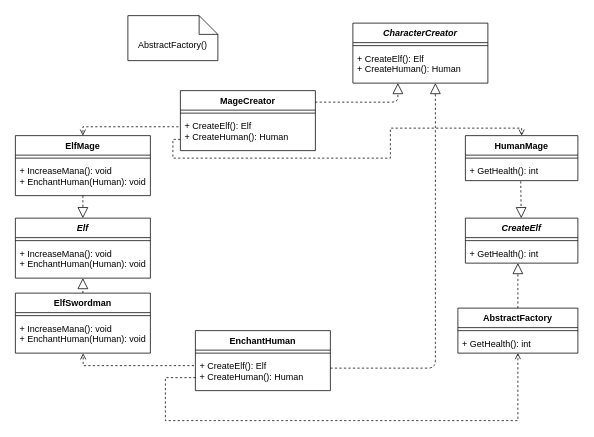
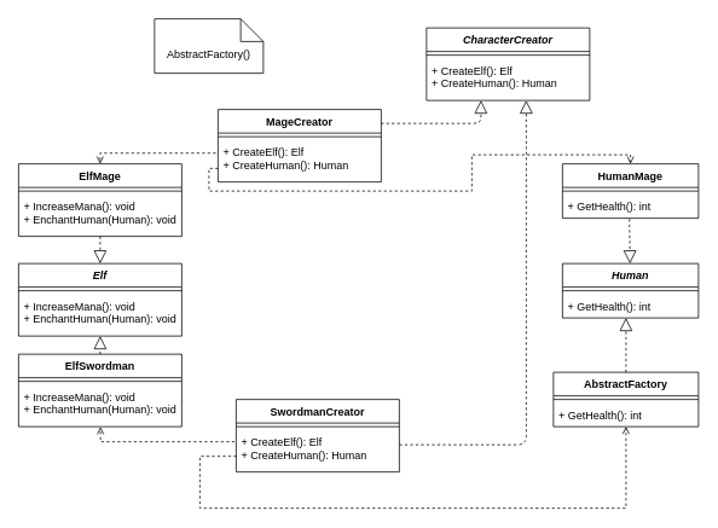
  <mxCell id="0" />
  <mxCell id="1" parent="0" />
  <mxCell id="2" value="Elf" style="swimlane;fontStyle=3;align=center;verticalAlign=top;childLayout=stackLayout;horizontal=1;startSize=26;horizontalStack=0;resizeParent=1;resizeParentMax=0;resizeLast=0;collapsible=1;marginBottom=0;strokeWidth=1;" parent="1" vertex="1"><mxGeometry x="20" y="290" width="180" height="80" as="geometry" /></mxCell>
  <mxCell id="3" value="" style="line;strokeWidth=1;fillColor=none;align=left;verticalAlign=middle;spacingTop=-1;spacingLeft=3;spacingRight=3;rotatable=0;labelPosition=right;points=[];portConstraint=eastwest;strokeColor=inherit;" parent="2" vertex="1"><mxGeometry y="26" width="180" height="8" as="geometry" /></mxCell>
  <mxCell id="4" value="+ IncreaseMana(): void&#10;+ EnchantHuman(Human): void" style="text;strokeColor=none;fillColor=none;align=left;verticalAlign=top;spacingLeft=4;spacingRight=4;overflow=hidden;rotatable=0;points=[[0,0.5],[1,0.5]];portConstraint=eastwest;strokeWidth=1;" parent="2" vertex="1"><mxGeometry y="34" width="180" height="46" as="geometry" /></mxCell>
  <mxCell id="5" value="ElfMage" style="swimlane;fontStyle=1;align=center;verticalAlign=top;childLayout=stackLayout;horizontal=1;startSize=26;horizontalStack=0;resizeParent=1;resizeParentMax=0;resizeLast=0;collapsible=1;marginBottom=0;strokeWidth=1;" parent="1" vertex="1"><mxGeometry x="20" y="180" width="180" height="80" as="geometry" /></mxCell>
  <mxCell id="6" value="" style="line;strokeWidth=1;fillColor=none;align=left;verticalAlign=middle;spacingTop=-1;spacingLeft=3;spacingRight=3;rotatable=0;labelPosition=right;points=[];portConstraint=eastwest;strokeColor=inherit;" parent="5" vertex="1"><mxGeometry y="26" width="180" height="8" as="geometry" /></mxCell>
  <mxCell id="7" value="+ IncreaseMana(): void&#10;+ EnchantHuman(Human): void" style="text;strokeColor=none;fillColor=none;align=left;verticalAlign=top;spacingLeft=4;spacingRight=4;overflow=hidden;rotatable=0;points=[[0,0.5],[1,0.5]];portConstraint=eastwest;strokeWidth=1;" parent="5" vertex="1"><mxGeometry y="34" width="180" height="46" as="geometry" /></mxCell>
  <mxCell id="8" value="" style="endArrow=block;dashed=1;endFill=0;endSize=12;html=1;entryX=0.5;entryY=0;entryDx=0;entryDy=0;" parent="1" source="7" target="2" edge="1"><mxGeometry width="160" relative="1" as="geometry"><mxPoint x="30" y="230" as="sourcePoint" /><mxPoint x="280" y="440" as="targetPoint" /></mxGeometry></mxCell>
  <mxCell id="9" value="ElfSwordman" style="swimlane;fontStyle=1;align=center;verticalAlign=top;childLayout=stackLayout;horizontal=1;startSize=26;horizontalStack=0;resizeParent=1;resizeParentMax=0;resizeLast=0;collapsible=1;marginBottom=0;strokeWidth=1;" parent="1" vertex="1"><mxGeometry x="20" y="390" width="180" height="80" as="geometry" /></mxCell>
  <mxCell id="10" value="" style="line;strokeWidth=1;fillColor=none;align=left;verticalAlign=middle;spacingTop=-1;spacingLeft=3;spacingRight=3;rotatable=0;labelPosition=right;points=[];portConstraint=eastwest;strokeColor=inherit;" parent="9" vertex="1"><mxGeometry y="26" width="180" height="8" as="geometry" /></mxCell>
  <mxCell id="11" value="+ IncreaseMana(): void&#10;+ EnchantHuman(Human): void" style="text;strokeColor=none;fillColor=none;align=left;verticalAlign=top;spacingLeft=4;spacingRight=4;overflow=hidden;rotatable=0;points=[[0,0.5],[1,0.5]];portConstraint=eastwest;strokeWidth=1;" parent="9" vertex="1"><mxGeometry y="34" width="180" height="46" as="geometry" /></mxCell>
  <mxCell id="12" value="" style="endArrow=block;dashed=1;endFill=0;endSize=12;html=1;exitX=0.5;exitY=0;exitDx=0;exitDy=0;" parent="1" source="9" target="4" edge="1"><mxGeometry width="160" relative="1" as="geometry"><mxPoint x="260" y="230" as="sourcePoint" /><mxPoint x="150" y="370" as="targetPoint" /></mxGeometry></mxCell>
  <mxCell id="13" value="MageCreator" style="swimlane;fontStyle=1;align=center;verticalAlign=top;childLayout=stackLayout;horizontal=1;startSize=26;horizontalStack=0;resizeParent=1;resizeParentMax=0;resizeLast=0;collapsible=1;marginBottom=0;strokeWidth=1;" parent="1" vertex="1"><mxGeometry x="240" y="120" width="180" height="80" as="geometry"><mxRectangle x="260" y="240" width="130" height="30" as="alternateBounds" /></mxGeometry></mxCell>
  <mxCell id="14" value="" style="line;strokeWidth=1;fillColor=none;align=left;verticalAlign=middle;spacingTop=-1;spacingLeft=3;spacingRight=3;rotatable=0;labelPosition=right;points=[];portConstraint=eastwest;strokeColor=inherit;" parent="13" vertex="1"><mxGeometry y="26" width="180" height="8" as="geometry" /></mxCell>
  <mxCell id="15" value="+ CreateElf(): Elf&#10;+ CreateHuman(): Human" style="text;strokeColor=none;fillColor=none;align=left;verticalAlign=top;spacingLeft=4;spacingRight=4;overflow=hidden;rotatable=0;points=[[0,0.5],[1,0.5]];portConstraint=eastwest;strokeWidth=1;" parent="13" vertex="1"><mxGeometry y="34" width="180" height="46" as="geometry" /></mxCell>
  <mxCell id="16" value="AbstractFactory()" style="shape=note2;boundedLbl=1;whiteSpace=wrap;html=1;size=25;verticalAlign=top;align=center;strokeWidth=1;" parent="1" vertex="1"><mxGeometry x="170" y="20" width="120" height="60" as="geometry" /></mxCell>
- <mxCell id="17" value="CreateElf" style="swimlane;fontStyle=3;align=center;verticalAlign=top;childLayout=stackLayout;horizontal=1;startSize=26;horizontalStack=0;resizeParent=1;resizeParentMax=0;resizeLast=0;collapsible=1;marginBottom=0;strokeWidth=1;" parent="1" vertex="1"><mxGeometry x="620" y="290" width="150" height="60" as="geometry" /></mxCell>
+ <mxCell id="17" value="Human" style="swimlane;fontStyle=3;align=center;verticalAlign=top;childLayout=stackLayout;horizontal=1;startSize=26;horizontalStack=0;resizeParent=1;resizeParentMax=0;resizeLast=0;collapsible=1;marginBottom=0;strokeWidth=1;" parent="1" vertex="1"><mxGeometry x="620" y="290" width="150" height="60" as="geometry" /></mxCell>
  <mxCell id="18" value="" style="line;strokeWidth=1;fillColor=none;align=left;verticalAlign=middle;spacingTop=-1;spacingLeft=3;spacingRight=3;rotatable=0;labelPosition=right;points=[];portConstraint=eastwest;strokeColor=inherit;" parent="17" vertex="1"><mxGeometry y="26" width="150" height="8" as="geometry" /></mxCell>
  <mxCell id="19" value="+ GetHealth(): int" style="text;strokeColor=none;fillColor=none;align=left;verticalAlign=top;spacingLeft=4;spacingRight=4;overflow=hidden;rotatable=0;points=[[0,0.5],[1,0.5]];portConstraint=eastwest;strokeWidth=1;" parent="17" vertex="1"><mxGeometry y="34" width="150" height="26" as="geometry" /></mxCell>
  <mxCell id="20" value="HumanMage" style="swimlane;fontStyle=1;align=center;verticalAlign=top;childLayout=stackLayout;horizontal=1;startSize=26;horizontalStack=0;resizeParent=1;resizeParentMax=0;resizeLast=0;collapsible=1;marginBottom=0;strokeWidth=1;" parent="1" vertex="1"><mxGeometry x="620" y="180" width="150" height="60" as="geometry" /></mxCell>
  <mxCell id="21" value="" style="line;strokeWidth=1;fillColor=none;align=left;verticalAlign=middle;spacingTop=-1;spacingLeft=3;spacingRight=3;rotatable=0;labelPosition=right;points=[];portConstraint=eastwest;strokeColor=inherit;" parent="20" vertex="1"><mxGeometry y="26" width="150" height="8" as="geometry" /></mxCell>
  <mxCell id="22" value="+ GetHealth(): int" style="text;strokeColor=none;fillColor=none;align=left;verticalAlign=top;spacingLeft=4;spacingRight=4;overflow=hidden;rotatable=0;points=[[0,0.5],[1,0.5]];portConstraint=eastwest;strokeWidth=1;" parent="20" vertex="1"><mxGeometry y="34" width="150" height="26" as="geometry" /></mxCell>
  <mxCell id="23" value="" style="endArrow=block;dashed=1;endFill=0;endSize=12;html=1;exitX=0.492;exitY=1.033;exitDx=0;exitDy=0;exitPerimeter=0;" parent="1" source="22" target="17" edge="1"><mxGeometry width="160" relative="1" as="geometry"><mxPoint x="460" y="230" as="sourcePoint" /><mxPoint x="710" y="440" as="targetPoint" /></mxGeometry></mxCell>
  <mxCell id="24" value="AbstractFactory" style="swimlane;fontStyle=1;align=center;verticalAlign=top;childLayout=stackLayout;horizontal=1;startSize=26;horizontalStack=0;resizeParent=1;resizeParentMax=0;resizeLast=0;collapsible=1;marginBottom=0;strokeWidth=1;" parent="1" vertex="1"><mxGeometry x="610" y="410" width="160" height="60" as="geometry" /></mxCell>
  <mxCell id="25" value="" style="line;strokeWidth=1;fillColor=none;align=left;verticalAlign=middle;spacingTop=-1;spacingLeft=3;spacingRight=3;rotatable=0;labelPosition=right;points=[];portConstraint=eastwest;strokeColor=inherit;" parent="24" vertex="1"><mxGeometry y="26" width="160" height="8" as="geometry" /></mxCell>
  <mxCell id="26" value="+ GetHealth(): int" style="text;strokeColor=none;fillColor=none;align=left;verticalAlign=top;spacingLeft=4;spacingRight=4;overflow=hidden;rotatable=0;points=[[0,0.5],[1,0.5]];portConstraint=eastwest;strokeWidth=1;" parent="24" vertex="1"><mxGeometry y="34" width="160" height="26" as="geometry" /></mxCell>
  <mxCell id="27" value="" style="endArrow=block;dashed=1;endFill=0;endSize=12;html=1;exitX=0.5;exitY=0;exitDx=0;exitDy=0;" parent="1" source="24" edge="1"><mxGeometry width="160" relative="1" as="geometry"><mxPoint x="690" y="230" as="sourcePoint" /><mxPoint x="690" y="350" as="targetPoint" /></mxGeometry></mxCell>
- <mxCell id="28" value="EnchantHuman" style="swimlane;fontStyle=1;align=center;verticalAlign=top;childLayout=stackLayout;horizontal=1;startSize=26;horizontalStack=0;resizeParent=1;resizeParentMax=0;resizeLast=0;collapsible=1;marginBottom=0;strokeWidth=1;" parent="1" vertex="1"><mxGeometry x="260" y="440" width="180" height="80" as="geometry" /></mxCell>
+ <mxCell id="28" value="SwordmanCreator" style="swimlane;fontStyle=1;align=center;verticalAlign=top;childLayout=stackLayout;horizontal=1;startSize=26;horizontalStack=0;resizeParent=1;resizeParentMax=0;resizeLast=0;collapsible=1;marginBottom=0;strokeWidth=1;" parent="1" vertex="1"><mxGeometry x="260" y="440" width="180" height="80" as="geometry" /></mxCell>
  <mxCell id="29" value="" style="line;strokeWidth=1;fillColor=none;align=left;verticalAlign=middle;spacingTop=-1;spacingLeft=3;spacingRight=3;rotatable=0;labelPosition=right;points=[];portConstraint=eastwest;strokeColor=inherit;" parent="28" vertex="1"><mxGeometry y="26" width="180" height="8" as="geometry" /></mxCell>
  <mxCell id="30" value="+ CreateElf(): Elf&#10;+ CreateHuman(): Human" style="text;strokeColor=none;fillColor=none;align=left;verticalAlign=top;spacingLeft=4;spacingRight=4;overflow=hidden;rotatable=0;points=[[0,0.5],[1,0.5]];portConstraint=eastwest;strokeWidth=1;" parent="28" vertex="1"><mxGeometry y="34" width="180" height="46" as="geometry" /></mxCell>
  <mxCell id="31" value="" style="endArrow=open;html=1;rounded=0;align=center;verticalAlign=bottom;dashed=1;endFill=0;labelBackgroundColor=none;entryX=0.5;entryY=0;entryDx=0;entryDy=0;exitX=0;exitY=0.674;exitDx=0;exitDy=0;exitPerimeter=0;edgeStyle=orthogonalEdgeStyle;" parent="1" source="15" target="20" edge="1"><mxGeometry relative="1" as="geometry"><mxPoint x="439.97" y="120" as="sourcePoint" /><mxPoint x="539.97" y="150" as="targetPoint" /></mxGeometry></mxCell>
  <mxCell id="32" value="" style="endArrow=open;html=1;rounded=0;align=center;verticalAlign=bottom;dashed=1;endFill=0;labelBackgroundColor=none;entryX=0.5;entryY=0;entryDx=0;entryDy=0;exitX=-0.014;exitY=0.308;exitDx=0;exitDy=0;exitPerimeter=0;edgeStyle=orthogonalEdgeStyle;" parent="1" source="15" target="5" edge="1"><mxGeometry relative="1" as="geometry"><mxPoint x="220" y="5.004" as="sourcePoint" /><mxPoint x="280" y="180" as="targetPoint" /></mxGeometry></mxCell>
  <mxCell id="33" value="" style="endArrow=open;html=1;rounded=0;align=center;verticalAlign=bottom;dashed=1;endFill=0;labelBackgroundColor=none;exitX=0.002;exitY=0.624;exitDx=0;exitDy=0;exitPerimeter=0;edgeStyle=orthogonalEdgeStyle;entryX=0.5;entryY=1;entryDx=0;entryDy=0;entryPerimeter=0;" parent="1" source="30" target="26" edge="1"><mxGeometry relative="1" as="geometry"><mxPoint x="220" y="5.004" as="sourcePoint" /><mxPoint x="650" y="560" as="targetPoint" /><Array as="points"><mxPoint x="220" y="503" /><mxPoint x="220" y="560" /><mxPoint x="690" y="560" /></Array></mxGeometry></mxCell>
  <mxCell id="34" value="" style="endArrow=open;html=1;rounded=0;align=center;verticalAlign=bottom;dashed=1;endFill=0;labelBackgroundColor=none;entryX=0.502;entryY=1.007;entryDx=0;entryDy=0;exitX=-0.01;exitY=0.276;exitDx=0;exitDy=0;exitPerimeter=0;edgeStyle=orthogonalEdgeStyle;entryPerimeter=0;" parent="1" source="30" target="11" edge="1"><mxGeometry relative="1" as="geometry"><mxPoint x="440.36" y="32.704" as="sourcePoint" /><mxPoint x="710" y="180" as="targetPoint" /></mxGeometry></mxCell>
  <mxCell id="35" value="CharacterCreator" style="swimlane;fontStyle=3;align=center;verticalAlign=top;childLayout=stackLayout;horizontal=1;startSize=26;horizontalStack=0;resizeParent=1;resizeParentMax=0;resizeLast=0;collapsible=1;marginBottom=0;strokeWidth=1;" parent="1" vertex="1"><mxGeometry x="470" y="30" width="180" height="80" as="geometry"><mxRectangle x="260" y="240" width="130" height="30" as="alternateBounds" /></mxGeometry></mxCell>
  <mxCell id="36" value="" style="line;strokeWidth=1;fillColor=none;align=left;verticalAlign=middle;spacingTop=-1;spacingLeft=3;spacingRight=3;rotatable=0;labelPosition=right;points=[];portConstraint=eastwest;strokeColor=inherit;" parent="35" vertex="1"><mxGeometry y="26" width="180" height="8" as="geometry" /></mxCell>
  <mxCell id="37" value="+ CreateElf(): Elf&#10;+ CreateHuman(): Human" style="text;strokeColor=none;fillColor=none;align=left;verticalAlign=top;spacingLeft=4;spacingRight=4;overflow=hidden;rotatable=0;points=[[0,0.5],[1,0.5]];portConstraint=eastwest;strokeWidth=1;" parent="35" vertex="1"><mxGeometry y="34" width="180" height="46" as="geometry" /></mxCell>
  <mxCell id="38" value="" style="endArrow=block;dashed=1;endFill=0;endSize=12;html=1;exitX=0.998;exitY=0.192;exitDx=0;exitDy=0;exitPerimeter=0;edgeStyle=orthogonalEdgeStyle;" parent="1" source="13" edge="1"><mxGeometry width="160" relative="1" as="geometry"><mxPoint x="440" y="210" as="sourcePoint" /><mxPoint x="530" y="110" as="targetPoint" /><Array as="points"><mxPoint x="530" y="135" /><mxPoint x="530" y="110" /></Array></mxGeometry></mxCell>
  <mxCell id="39" value="" style="endArrow=block;dashed=1;endFill=0;endSize=12;html=1;edgeStyle=orthogonalEdgeStyle;" parent="1" edge="1"><mxGeometry width="160" relative="1" as="geometry"><mxPoint x="440" y="490" as="sourcePoint" /><mxPoint x="580" y="110" as="targetPoint" /><Array as="points"><mxPoint x="440" y="490" /><mxPoint x="580" y="490" /></Array></mxGeometry></mxCell>
